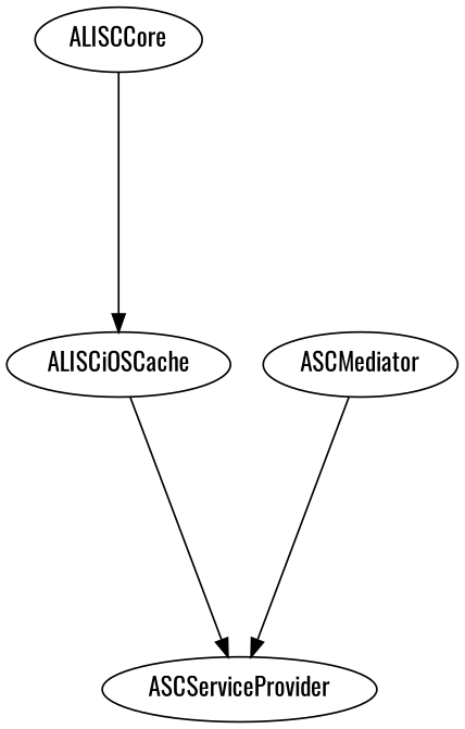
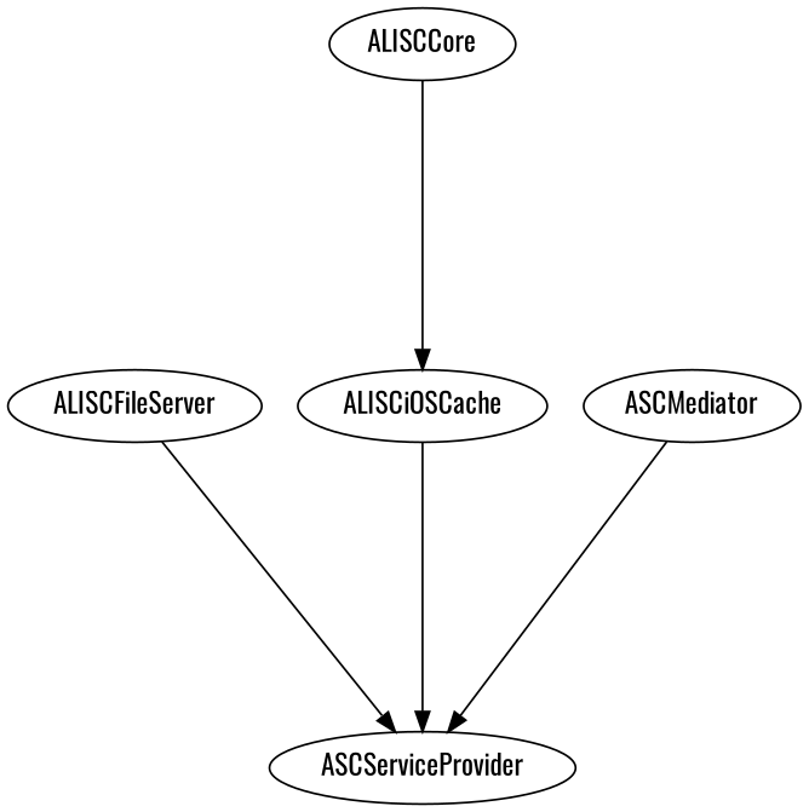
  digraph {
    fontname=Oswald
    rankdir=TB
    ranksep=2
    node [fontname=Oswald]
    edge [fontname=Oswald]
+   ALISCFileServer
    ASCServiceProvider
    ALISCiOSCache
    ASCMediator
    ALISCCore
+   ALISCFileServer -> ASCServiceProvider
    ALISCiOSCache -> ASCServiceProvider
    ASCMediator -> ASCServiceProvider
    ALISCCore -> ALISCiOSCache
  }
